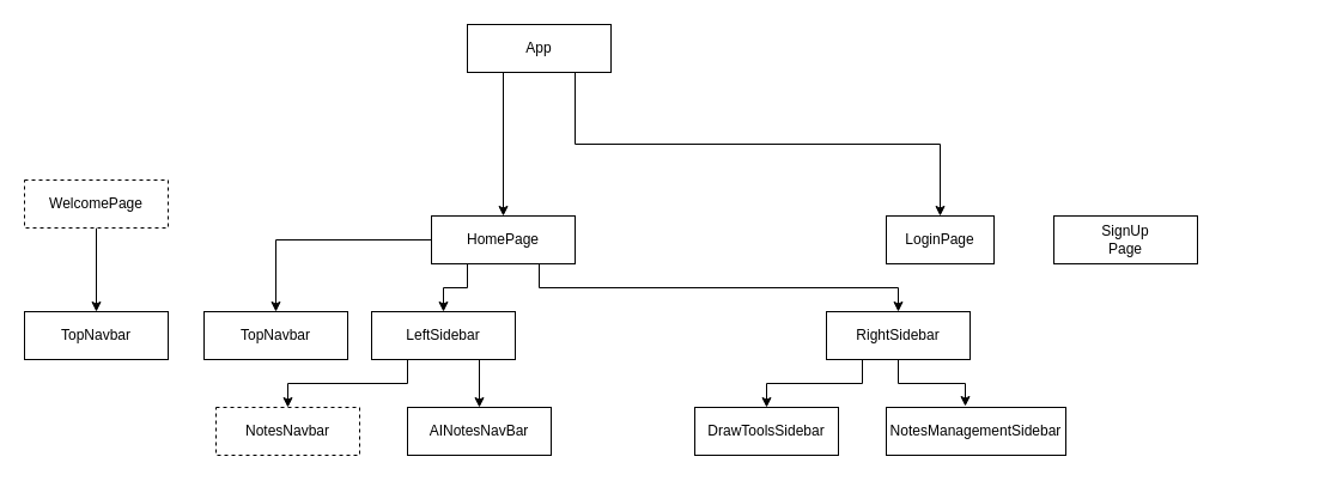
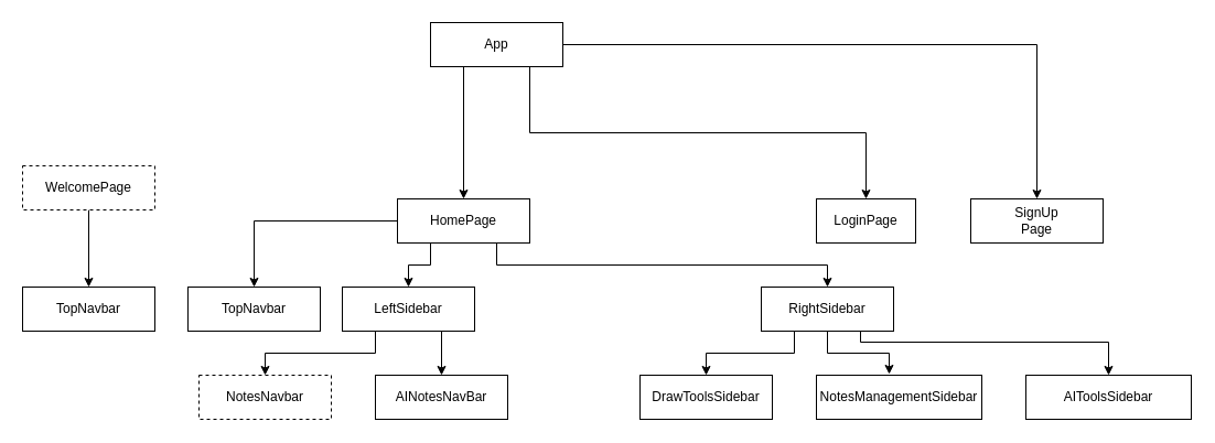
  <mxCell id="0" />
  <mxCell id="1" parent="0" />
  <mxCell id="2" style="edgeStyle=orthogonalEdgeStyle;rounded=0;orthogonalLoop=1;jettySize=auto;html=1;exitX=0.75;exitY=1;exitDx=0;exitDy=0;entryX=0.5;entryY=0;entryDx=0;entryDy=0;" parent="1" source="5" target="10" edge="1"><mxGeometry relative="1" as="geometry" /></mxCell>
+ <mxCell id="3" style="edgeStyle=orthogonalEdgeStyle;rounded=0;orthogonalLoop=1;jettySize=auto;html=1;exitX=1;exitY=0.5;exitDx=0;exitDy=0;entryX=0.5;entryY=0;entryDx=0;entryDy=0;" parent="1" source="5" target="11" edge="1"><mxGeometry relative="1" as="geometry" /></mxCell>
  <mxCell id="4" style="edgeStyle=orthogonalEdgeStyle;rounded=0;orthogonalLoop=1;jettySize=auto;html=1;exitX=0.25;exitY=1;exitDx=0;exitDy=0;entryX=0.5;entryY=0;entryDx=0;entryDy=0;" parent="1" source="5" target="9" edge="1"><mxGeometry relative="1" as="geometry" /></mxCell>
  <mxCell id="5" value="App" style="rounded=0;whiteSpace=wrap;html=1;" parent="1" vertex="1"><mxGeometry x="390" width="120" height="40" as="geometry" y="20" /></mxCell>
  <mxCell id="6" style="edgeStyle=orthogonalEdgeStyle;rounded=0;orthogonalLoop=1;jettySize=auto;html=1;exitX=0;exitY=0.5;exitDx=0;exitDy=0;entryX=0.5;entryY=0;entryDx=0;entryDy=0;" parent="1" source="9" target="15" edge="1"><mxGeometry relative="1" as="geometry" /></mxCell>
  <mxCell id="7" style="edgeStyle=orthogonalEdgeStyle;rounded=0;orthogonalLoop=1;jettySize=auto;html=1;exitX=0.25;exitY=1;exitDx=0;exitDy=0;entryX=0.5;entryY=0;entryDx=0;entryDy=0;" parent="1" source="9" target="18" edge="1"><mxGeometry relative="1" as="geometry" /></mxCell>
  <mxCell id="8" style="edgeStyle=orthogonalEdgeStyle;rounded=0;orthogonalLoop=1;jettySize=auto;html=1;exitX=0.75;exitY=1;exitDx=0;exitDy=0;entryX=0.5;entryY=0;entryDx=0;entryDy=0;" parent="1" source="9" target="21" edge="1"><mxGeometry relative="1" as="geometry" /></mxCell>
  <mxCell id="9" value="HomePage" style="rounded=0;whiteSpace=wrap;html=1;" parent="1" vertex="1"><mxGeometry x="360" y="180" width="120" height="40" as="geometry" /></mxCell>
  <mxCell id="10" value="LoginPage" style="rounded=0;whiteSpace=wrap;html=1;" parent="1" vertex="1"><mxGeometry x="740" y="180" width="90" height="40" as="geometry" /></mxCell>
  <mxCell id="11" value="SignUp&lt;br&gt;Page" style="rounded=0;whiteSpace=wrap;html=1;" parent="1" vertex="1"><mxGeometry x="880" y="180" width="120" height="40" as="geometry" /></mxCell>
  <mxCell id="12" style="edgeStyle=orthogonalEdgeStyle;rounded=0;orthogonalLoop=1;jettySize=auto;html=1;exitX=0.5;exitY=1;exitDx=0;exitDy=0;entryX=0.5;entryY=0;entryDx=0;entryDy=0;" parent="1" source="13" target="14" edge="1"><mxGeometry relative="1" as="geometry" /></mxCell>
  <mxCell id="13" value="WelcomePage" style="rounded=0;whiteSpace=wrap;html=1;dashed=1;" parent="1" vertex="1"><mxGeometry x="20" y="150" width="120" height="40" as="geometry" /></mxCell>
  <mxCell id="14" value="TopNavbar" style="rounded=0;whiteSpace=wrap;html=1;" parent="1" vertex="1"><mxGeometry x="20" y="260" width="120" height="40" as="geometry" /></mxCell>
  <mxCell id="15" value="TopNavbar" style="rounded=0;whiteSpace=wrap;html=1;" parent="1" vertex="1"><mxGeometry x="170" y="260" width="120" height="40" as="geometry" /></mxCell>
  <mxCell id="16" style="edgeStyle=orthogonalEdgeStyle;rounded=0;orthogonalLoop=1;jettySize=auto;html=1;exitX=0.25;exitY=1;exitDx=0;exitDy=0;entryX=0.5;entryY=0;entryDx=0;entryDy=0;" parent="1" source="18" target="23" edge="1"><mxGeometry relative="1" as="geometry" /></mxCell>
  <mxCell id="17" style="edgeStyle=orthogonalEdgeStyle;rounded=0;orthogonalLoop=1;jettySize=auto;html=1;exitX=0.75;exitY=1;exitDx=0;exitDy=0;entryX=0.5;entryY=0;entryDx=0;entryDy=0;" parent="1" source="18" target="22" edge="1"><mxGeometry relative="1" as="geometry" /></mxCell>
  <mxCell id="18" value="LeftSidebar" style="rounded=0;whiteSpace=wrap;html=1;" parent="1" vertex="1"><mxGeometry x="310" y="260" width="120" height="40" as="geometry" /></mxCell>
  <mxCell id="19" style="edgeStyle=orthogonalEdgeStyle;rounded=0;orthogonalLoop=1;jettySize=auto;html=1;exitX=0.25;exitY=1;exitDx=0;exitDy=0;entryX=0.5;entryY=0;entryDx=0;entryDy=0;" parent="1" source="21" target="24" edge="1"><mxGeometry relative="1" as="geometry" /></mxCell>
+ <mxCell id="20" style="edgeStyle=orthogonalEdgeStyle;rounded=0;orthogonalLoop=1;jettySize=auto;html=1;exitX=0.75;exitY=1;exitDx=0;exitDy=0;entryX=0.5;entryY=0;entryDx=0;entryDy=0;" parent="1" source="21" target="26" edge="1"><mxGeometry relative="1" as="geometry"><Array as="points"><mxPoint x="780" y="310" /><mxPoint x="1005" y="310" /></Array></mxGeometry></mxCell>
  <mxCell id="21" value="RightSidebar" style="rounded=0;whiteSpace=wrap;html=1;" parent="1" vertex="1"><mxGeometry x="690" y="260" width="120" height="40" as="geometry" /></mxCell>
  <mxCell id="22" value="AINotesNavBar" style="rounded=0;whiteSpace=wrap;html=1;" parent="1" vertex="1"><mxGeometry x="340" y="340" width="120" height="40" as="geometry" /></mxCell>
  <mxCell id="23" value="NotesNavbar" style="rounded=0;whiteSpace=wrap;html=1;dashed=1;" parent="1" vertex="1"><mxGeometry x="180" y="340" width="120" height="40" as="geometry" /></mxCell>
  <mxCell id="24" value="DrawToolsSidebar" style="rounded=0;whiteSpace=wrap;html=1;" parent="1" vertex="1"><mxGeometry x="580" y="340" width="120" height="40" as="geometry" /></mxCell>
  <mxCell id="25" value="NotesManagementSidebar" style="rounded=0;whiteSpace=wrap;html=1;" parent="1" vertex="1"><mxGeometry x="740" y="340" width="150" height="40" as="geometry" /></mxCell>
+ <mxCell id="26" value="AIToolsSidebar" style="rounded=0;whiteSpace=wrap;html=1;" parent="1" vertex="1"><mxGeometry x="930" y="340" width="150" height="40" as="geometry" /></mxCell>
  <mxCell id="27" style="edgeStyle=orthogonalEdgeStyle;rounded=0;orthogonalLoop=1;jettySize=auto;html=1;exitX=0.5;exitY=1;exitDx=0;exitDy=0;entryX=0.44;entryY=-0.025;entryDx=0;entryDy=0;entryPerimeter=0;" parent="1" source="21" target="25" edge="1"><mxGeometry relative="1" as="geometry" /></mxCell>
